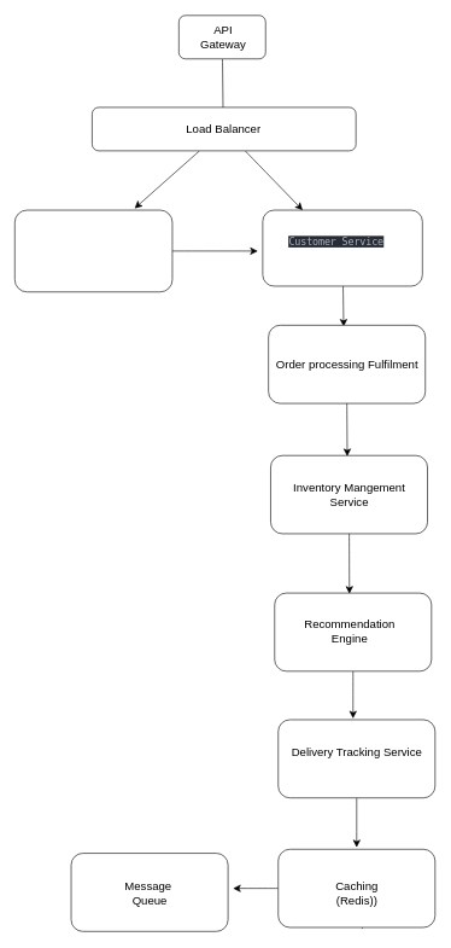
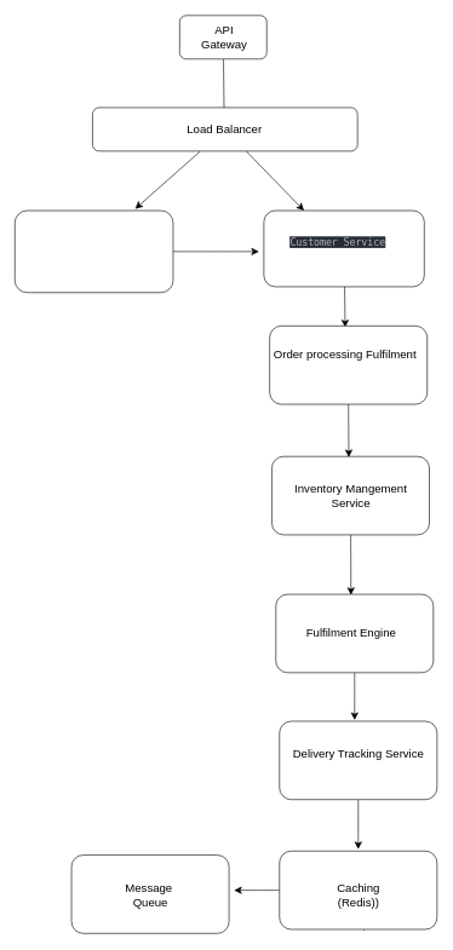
  <mxCell id="0" />
  <mxCell id="1" parent="0" />
  <mxCell id="2" value="" style="edgeStyle=none;curved=1;rounded=0;orthogonalLoop=1;jettySize=auto;html=1;fontSize=12;startSize=8;endSize=8;" edge="1" parent="1" source="3" target="9"><mxGeometry relative="1" as="geometry" /></mxCell>
  <mxCell id="3" value="" style="rounded=1;whiteSpace=wrap;html=1;" vertex="1" parent="1"><mxGeometry x="247" y="20" width="120" height="60" as="geometry" /></mxCell>
  <mxCell id="4" value="API Gateway" style="text;strokeColor=none;fillColor=none;html=1;align=center;verticalAlign=middle;whiteSpace=wrap;rounded=0;fontSize=16;" vertex="1" parent="1"><mxGeometry x="274" y="35" width="69" height="30" as="geometry" /></mxCell>
  <mxCell id="5" value="" style="endArrow=none;html=1;rounded=0;fontSize=12;startSize=8;endSize=8;curved=1;" edge="1" parent="1" target="8"><mxGeometry width="50" height="50" relative="1" as="geometry"><mxPoint x="311" y="149" as="sourcePoint" /><mxPoint x="311" y="80" as="targetPoint" /></mxGeometry></mxCell>
  <mxCell id="6" style="edgeStyle=none;curved=1;rounded=0;orthogonalLoop=1;jettySize=auto;html=1;fontSize=12;startSize=8;endSize=8;" edge="1" parent="1" source="8"><mxGeometry relative="1" as="geometry"><mxPoint x="185.762" y="286.571" as="targetPoint" /></mxGeometry></mxCell>
  <mxCell id="7" style="edgeStyle=none;curved=1;rounded=0;orthogonalLoop=1;jettySize=auto;html=1;entryX=0.25;entryY=0;entryDx=0;entryDy=0;fontSize=12;startSize=8;endSize=8;" edge="1" parent="1" source="8" target="14"><mxGeometry relative="1" as="geometry" /></mxCell>
  <mxCell id="8" value="" style="rounded=1;whiteSpace=wrap;html=1;" vertex="1" parent="1"><mxGeometry x="127" y="147" width="365" height="60" as="geometry" /></mxCell>
  <mxCell id="9" value="Load Balancer" style="text;html=1;align=center;verticalAlign=middle;whiteSpace=wrap;rounded=0;fontSize=16;" vertex="1" parent="1"><mxGeometry x="233.5" y="162" width="150" height="30" as="geometry" /></mxCell>
  <mxCell id="10" style="edgeStyle=none;curved=1;rounded=0;orthogonalLoop=1;jettySize=auto;html=1;exitX=0.25;exitY=1;exitDx=0;exitDy=0;entryX=0.298;entryY=1.016;entryDx=0;entryDy=0;entryPerimeter=0;fontSize=12;startSize=8;endSize=8;" edge="1" parent="1"><mxGeometry relative="1" as="geometry"><mxPoint x="105.5" y="394" as="sourcePoint" /><mxPoint x="115.388" y="396.048" as="targetPoint" /></mxGeometry></mxCell>
  <mxCell id="11" style="edgeStyle=none;curved=1;rounded=0;orthogonalLoop=1;jettySize=auto;html=1;fontSize=12;startSize=8;endSize=8;" edge="1" parent="1" source="12"><mxGeometry relative="1" as="geometry"><mxPoint x="356.238" y="345.5" as="targetPoint" /></mxGeometry></mxCell>
  <mxCell id="12" value="" style="rounded=1;whiteSpace=wrap;html=1;" vertex="1" parent="1"><mxGeometry x="20" y="289" width="218" height="113" as="geometry" /></mxCell>
  <mxCell id="13" style="edgeStyle=none;curved=1;rounded=0;orthogonalLoop=1;jettySize=auto;html=1;fontSize=12;startSize=8;endSize=8;" edge="1" parent="1" source="14"><mxGeometry relative="1" as="geometry"><mxPoint x="475" y="450" as="targetPoint" /></mxGeometry></mxCell>
  <mxCell id="14" value="" style="rounded=1;whiteSpace=wrap;html=1;" vertex="1" parent="1"><mxGeometry x="363" y="289" width="221" height="105" as="geometry" /></mxCell>
  <mxCell id="15" value="&lt;div style=&quot;text-align: left;&quot;&gt;&lt;font face=&quot;Fira Code, Fira Mono, Menlo, Consolas, DejaVu Sans Mono, monospace&quot; color=&quot;#abb2bf&quot;&gt;&lt;span style=&quot;font-size: 14px; letter-spacing: -0.24px; white-space: pre; background-color: rgb(40, 44, 52);&quot;&gt;Customer Service&lt;/span&gt;&lt;/font&gt;&lt;/div&gt;" style="text;html=1;align=center;verticalAlign=middle;whiteSpace=wrap;rounded=0;fontSize=16;" vertex="1" parent="1"><mxGeometry x="379.5" y="296.75" width="169.5" height="69.5" as="geometry" /></mxCell>
  <mxCell id="16" style="edgeStyle=none;curved=1;rounded=0;orthogonalLoop=1;jettySize=auto;html=1;exitX=0.5;exitY=1;exitDx=0;exitDy=0;fontSize=12;startSize=8;endSize=8;" edge="1" parent="1" source="17"><mxGeometry relative="1" as="geometry"><mxPoint x="480" y="629" as="targetPoint" /></mxGeometry></mxCell>
  <mxCell id="17" value="" style="rounded=1;whiteSpace=wrap;html=1;" vertex="1" parent="1"><mxGeometry x="371" y="448" width="217" height="108" as="geometry" /></mxCell>
- <mxCell id="18" value="Order processing Fulfilment" style="text;html=1;align=center;verticalAlign=middle;whiteSpace=wrap;rounded=0;fontSize=16;" vertex="1" parent="1"><mxGeometry x="379.5" y="469" width="200" height="66" as="geometry" /></mxCell>
+ <mxCell id="18" value="Order processing Fulfilment" style="text;html=1;align=center;verticalAlign=middle;whiteSpace=wrap;rounded=0;fontSize=16;" vertex="1" parent="1"><mxGeometry x="374.5" y="454" width="200" height="66" as="geometry" /></mxCell>
  <mxCell id="19" value="" style="rounded=1;whiteSpace=wrap;html=1;" vertex="1" parent="1"><mxGeometry x="374" y="628" width="217" height="108" as="geometry" /></mxCell>
  <mxCell id="20" value="Inventory Mangement Service" style="text;html=1;align=center;verticalAlign=middle;whiteSpace=wrap;rounded=0;fontSize=16;" vertex="1" parent="1"><mxGeometry x="382" y="643.5" width="202" height="77" as="geometry" /></mxCell>
  <mxCell id="21" style="edgeStyle=none;curved=1;rounded=0;orthogonalLoop=1;jettySize=auto;html=1;fontSize=12;startSize=8;endSize=8;" edge="1" parent="1" source="22"><mxGeometry relative="1" as="geometry"><mxPoint x="488" y="991.333" as="targetPoint" /></mxGeometry></mxCell>
  <mxCell id="22" value="" style="rounded=1;whiteSpace=wrap;html=1;" vertex="1" parent="1"><mxGeometry x="379.5" y="818" width="217" height="108" as="geometry" /></mxCell>
  <mxCell id="23" style="edgeStyle=none;curved=1;rounded=0;orthogonalLoop=1;jettySize=auto;html=1;fontSize=12;startSize=8;endSize=8;" edge="1" parent="1" source="19"><mxGeometry relative="1" as="geometry"><mxPoint x="483" y="819" as="targetPoint" /></mxGeometry></mxCell>
- <mxCell id="24" value="Recommendation Engine" style="text;html=1;align=center;verticalAlign=middle;whiteSpace=wrap;rounded=0;fontSize=16;" vertex="1" parent="1"><mxGeometry x="402.5" y="843" width="161" height="53" as="geometry" /></mxCell>
+ <mxCell id="24" value="Fulfilment Engine" style="text;html=1;align=center;verticalAlign=middle;whiteSpace=wrap;rounded=0;fontSize=16;" vertex="1" parent="1"><mxGeometry x="402.5" y="843" width="161" height="53" as="geometry" /></mxCell>
  <mxCell id="25" style="edgeStyle=none;curved=1;rounded=0;orthogonalLoop=1;jettySize=auto;html=1;fontSize=12;startSize=8;endSize=8;" edge="1" parent="1" source="26"><mxGeometry relative="1" as="geometry"><mxPoint x="493" y="1169.429" as="targetPoint" /></mxGeometry></mxCell>
  <mxCell id="26" value="" style="rounded=1;whiteSpace=wrap;html=1;" vertex="1" parent="1"><mxGeometry x="384.5" y="993" width="217" height="108" as="geometry" /></mxCell>
  <mxCell id="27" value="Delivery Tracking Service" style="text;html=1;align=center;verticalAlign=middle;whiteSpace=wrap;rounded=0;fontSize=16;" vertex="1" parent="1"><mxGeometry x="395.5" y="1010.5" width="195" height="53" as="geometry" /></mxCell>
  <mxCell id="28" style="edgeStyle=none;curved=1;rounded=0;orthogonalLoop=1;jettySize=auto;html=1;fontSize=12;startSize=8;endSize=8;" edge="1" parent="1" source="30"><mxGeometry relative="1" as="geometry"><mxPoint x="501" y="1281.809" as="targetPoint" /></mxGeometry></mxCell>
  <mxCell id="29" style="edgeStyle=none;curved=1;rounded=0;orthogonalLoop=1;jettySize=auto;html=1;fontSize=12;startSize=8;endSize=8;" edge="1" parent="1" source="30"><mxGeometry relative="1" as="geometry"><mxPoint x="321.952" y="1226" as="targetPoint" /></mxGeometry></mxCell>
  <mxCell id="30" value="" style="rounded=1;whiteSpace=wrap;html=1;" vertex="1" parent="1"><mxGeometry x="384.5" y="1172" width="217" height="108" as="geometry" /></mxCell>
  <mxCell id="31" value="Caching&lt;div&gt;(Redis))&lt;/div&gt;" style="text;html=1;align=center;verticalAlign=middle;whiteSpace=wrap;rounded=0;fontSize=16;" vertex="1" parent="1"><mxGeometry x="413.5" y="1204" width="159" height="55" as="geometry" /></mxCell>
  <mxCell id="32" value="" style="rounded=1;whiteSpace=wrap;html=1;" vertex="1" parent="1"><mxGeometry x="98" y="1177.5" width="217" height="108" as="geometry" /></mxCell>
  <mxCell id="33" value="Message&amp;nbsp;&lt;div&gt;Queue&lt;/div&gt;" style="text;html=1;align=center;verticalAlign=middle;whiteSpace=wrap;rounded=0;fontSize=16;" vertex="1" parent="1"><mxGeometry x="136.5" y="1199.5" width="140" height="64" as="geometry" /></mxCell>
